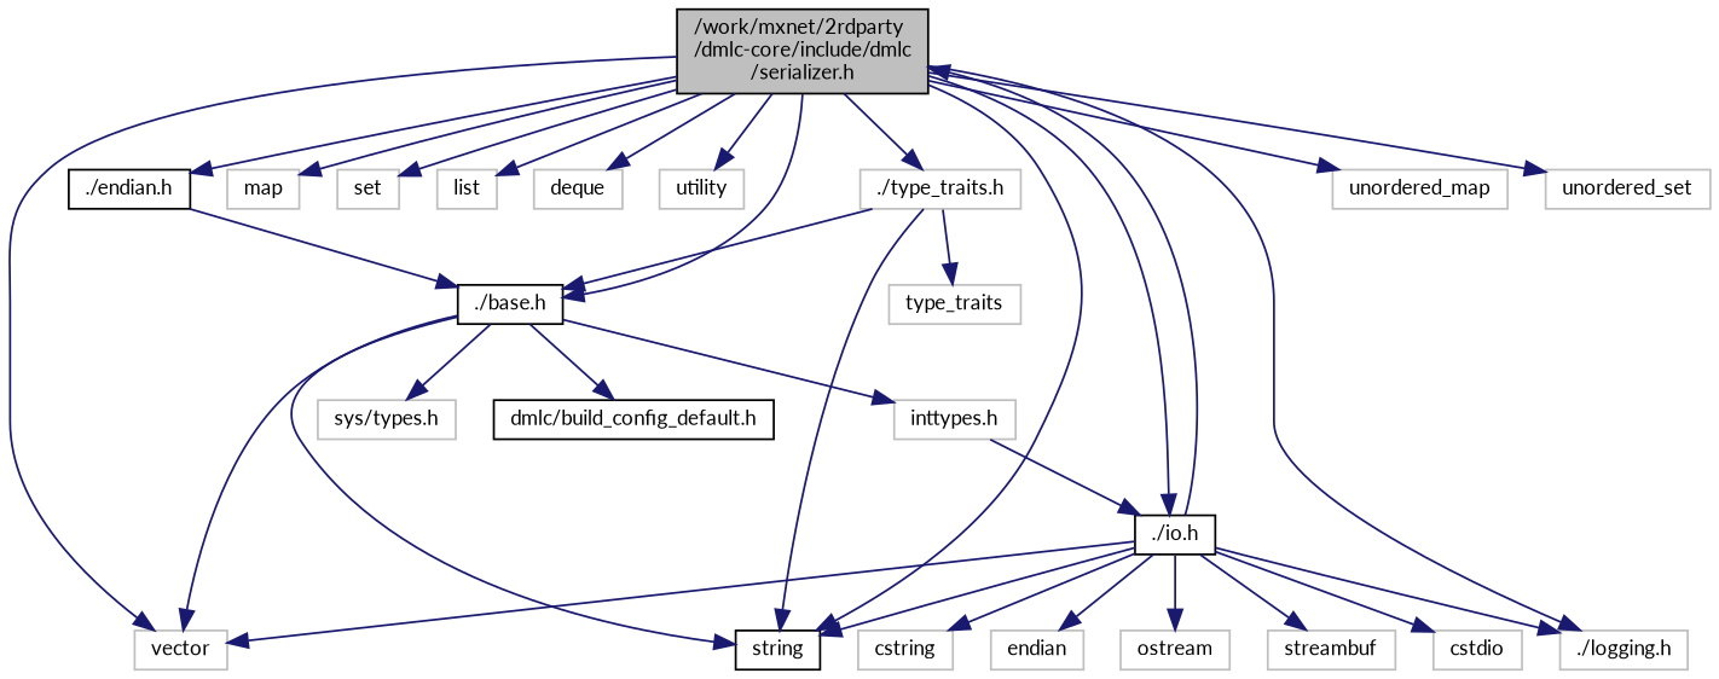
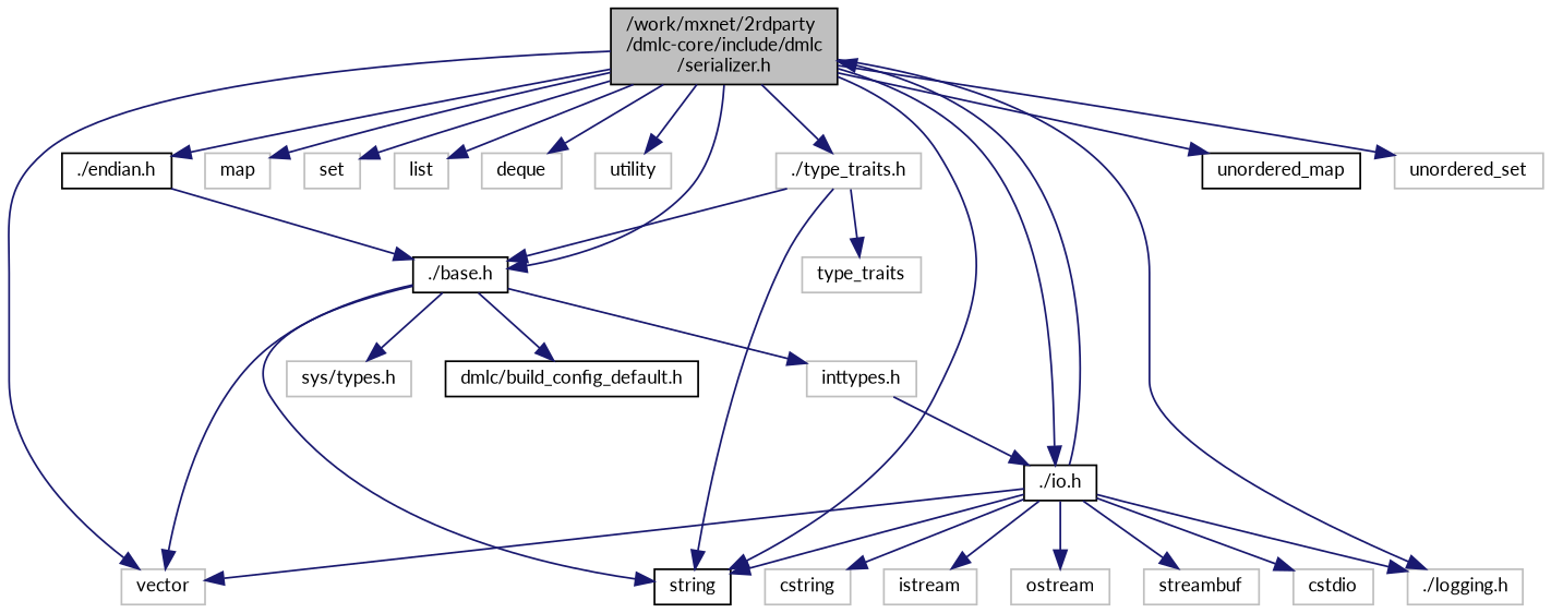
  digraph {
    fontname=Lato
    node [color=grey75 fillcolor=white fontname=Lato fontsize=10 shape=record style=filled]
    edge [color=midnightblue fontname=Lato fontsize=10 labelfontname=Helvetica labelfontsize=10 style=solid]
    n1 [color=black fillcolor=grey75 fontcolor=black height=0.2 label="/work/mxnet/2rdparty\l/dmlc-core/include/dmlc\l/serializer.h" width=0.4]
    n2 [height=0.2 label=vector width=0.4]
    n3 [color=black height=0.2 label=string width=0.4]
    n4 [height=0.2 label=map width=0.4]
    n5 [height=0.2 label=set width=0.4]
    n6 [height=0.2 label=list width=0.4]
    n7 [height=0.2 label=deque width=0.4]
    n8 [height=0.2 label=utility width=0.4]
    n9 [color=black height=0.2 label="./base.h" width=0.4]
    n10 [color=black height=0.2 label="./io.h" width=0.4]
    n11 [height=0.2 label="./logging.h" width=0.4]
    n12 [height=0.2 label="./type_traits.h" width=0.4]
    n13 [color=black height=0.2 label="./endian.h" width=0.4]
-   n14 [height=0.2 label=unordered_map width=0.4]
+   n14 [color=black height=0.2 label=unordered_map width=0.4]
    n15 [height=0.2 label=unordered_set width=0.4]
    n16 [height=0.2 label="sys/types.h" width=0.4]
    n17 [height=0.2 label="inttypes.h" width=0.4]
    n18 [color=black height=0.2 label="dmlc/build_config_default.h" width=0.4]
    n19 [height=0.2 label=cstdio width=0.4]
    n20 [height=0.2 label=cstring width=0.4]
-   n21 [height=0.2 label=endian width=0.4]
+   n21 [height=0.2 label=istream width=0.4]
    n22 [height=0.2 label=ostream width=0.4]
    n23 [height=0.2 label=streambuf width=0.4]
    n24 [height=0.2 label=type_traits width=0.4]
    n1 -> n2
    n1 -> n3
    n1 -> n4
    n1 -> n5
    n1 -> n6
    n1 -> n7
    n1 -> n8
    n1 -> n9
    n1 -> n10
    n1 -> n11
    n1 -> n12
    n1 -> n13
    n1 -> n14
    n1 -> n15
    n9 -> n2
    n9 -> n3
    n9 -> n16
    n9 -> n17
    n9 -> n18
    n10 -> n1
    n10 -> n2
    n10 -> n3
    n10 -> n11
    n10 -> n19
    n10 -> n20
    n10 -> n21
    n10 -> n22
    n10 -> n23
    n12 -> n3
    n12 -> n9
    n12 -> n24
    n13 -> n9
    n17 -> n10
  }
